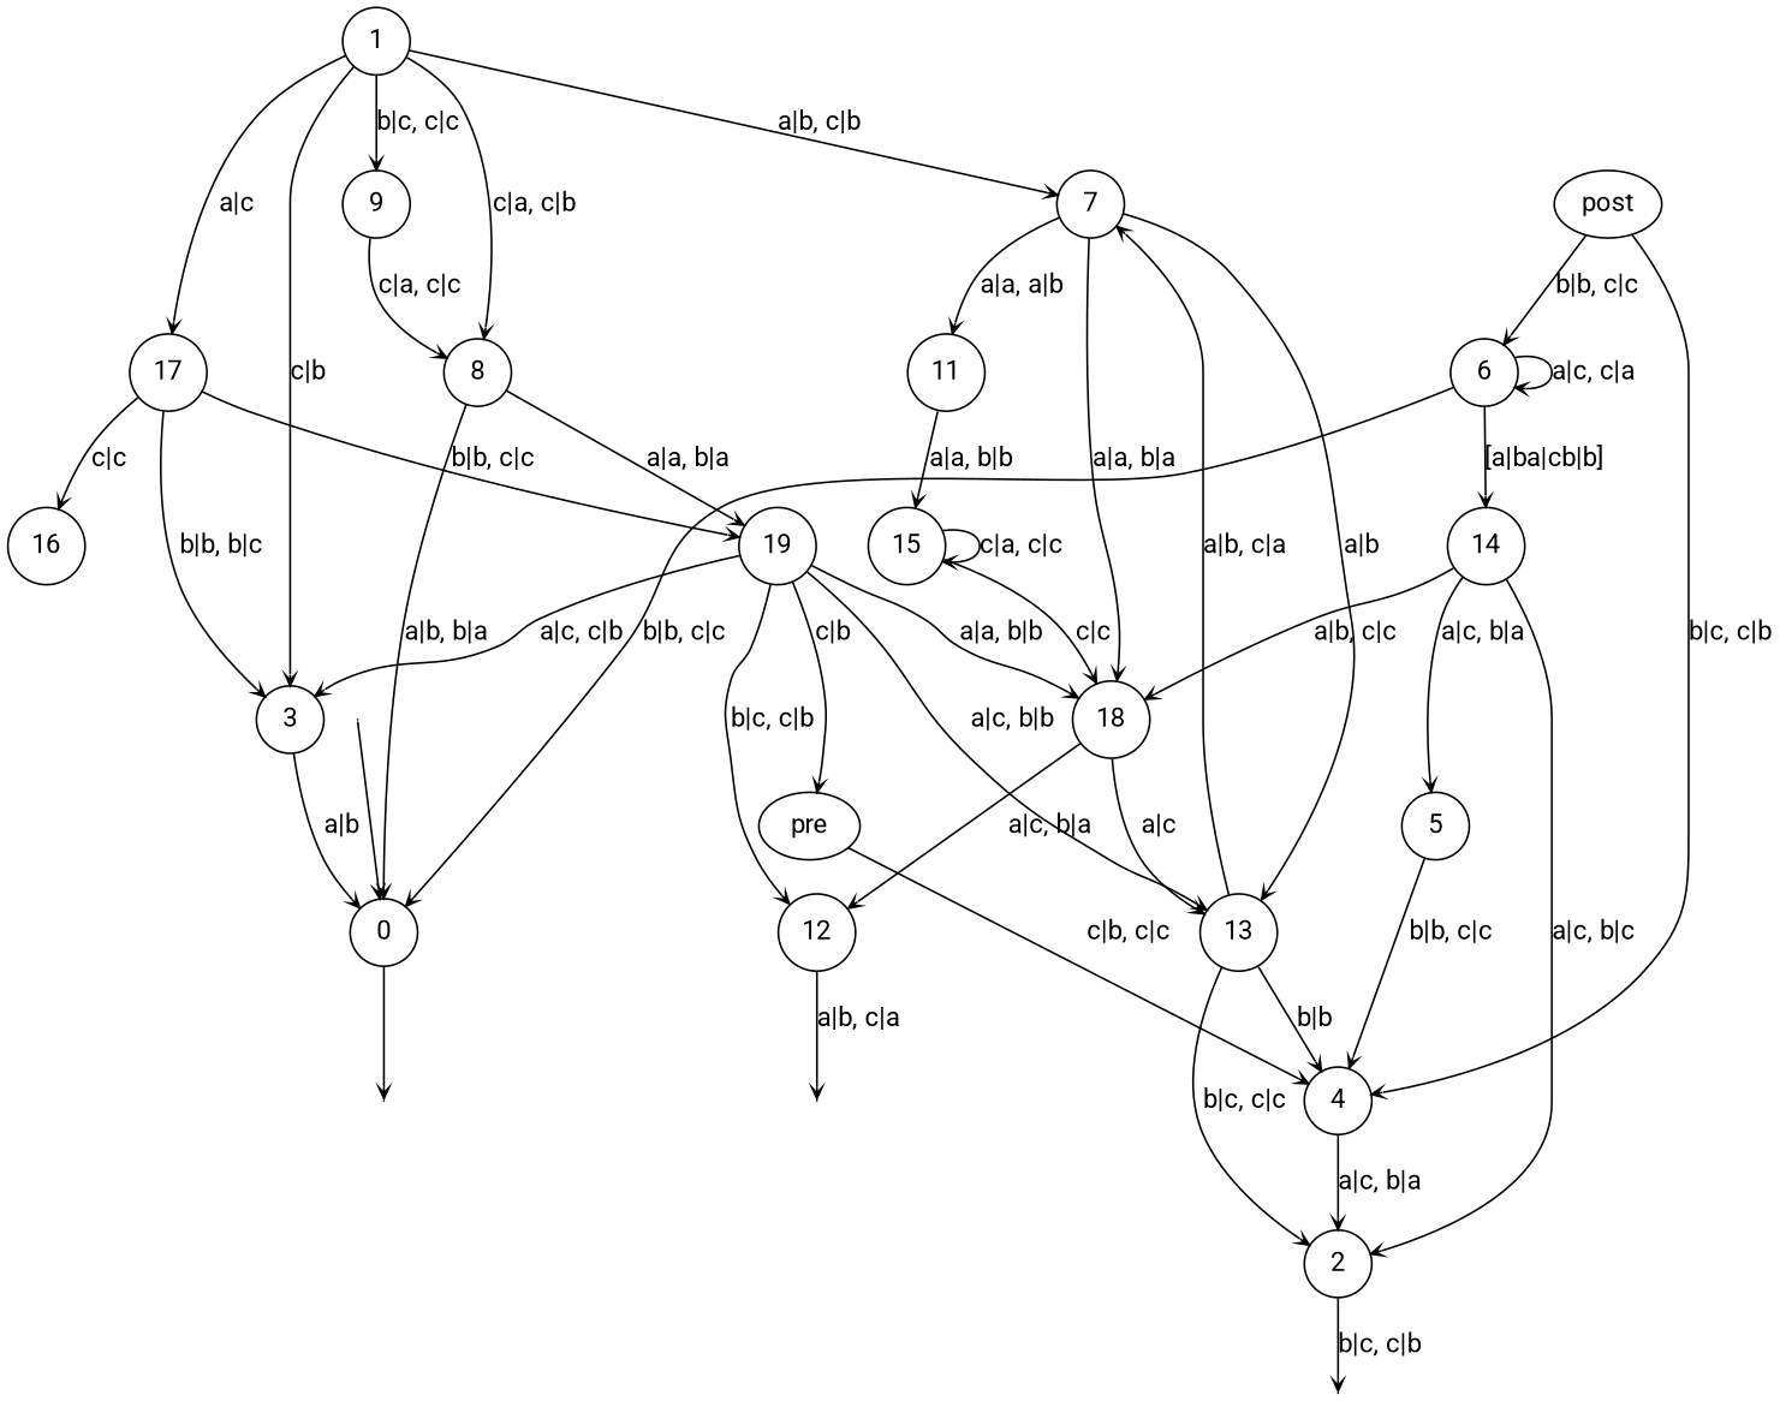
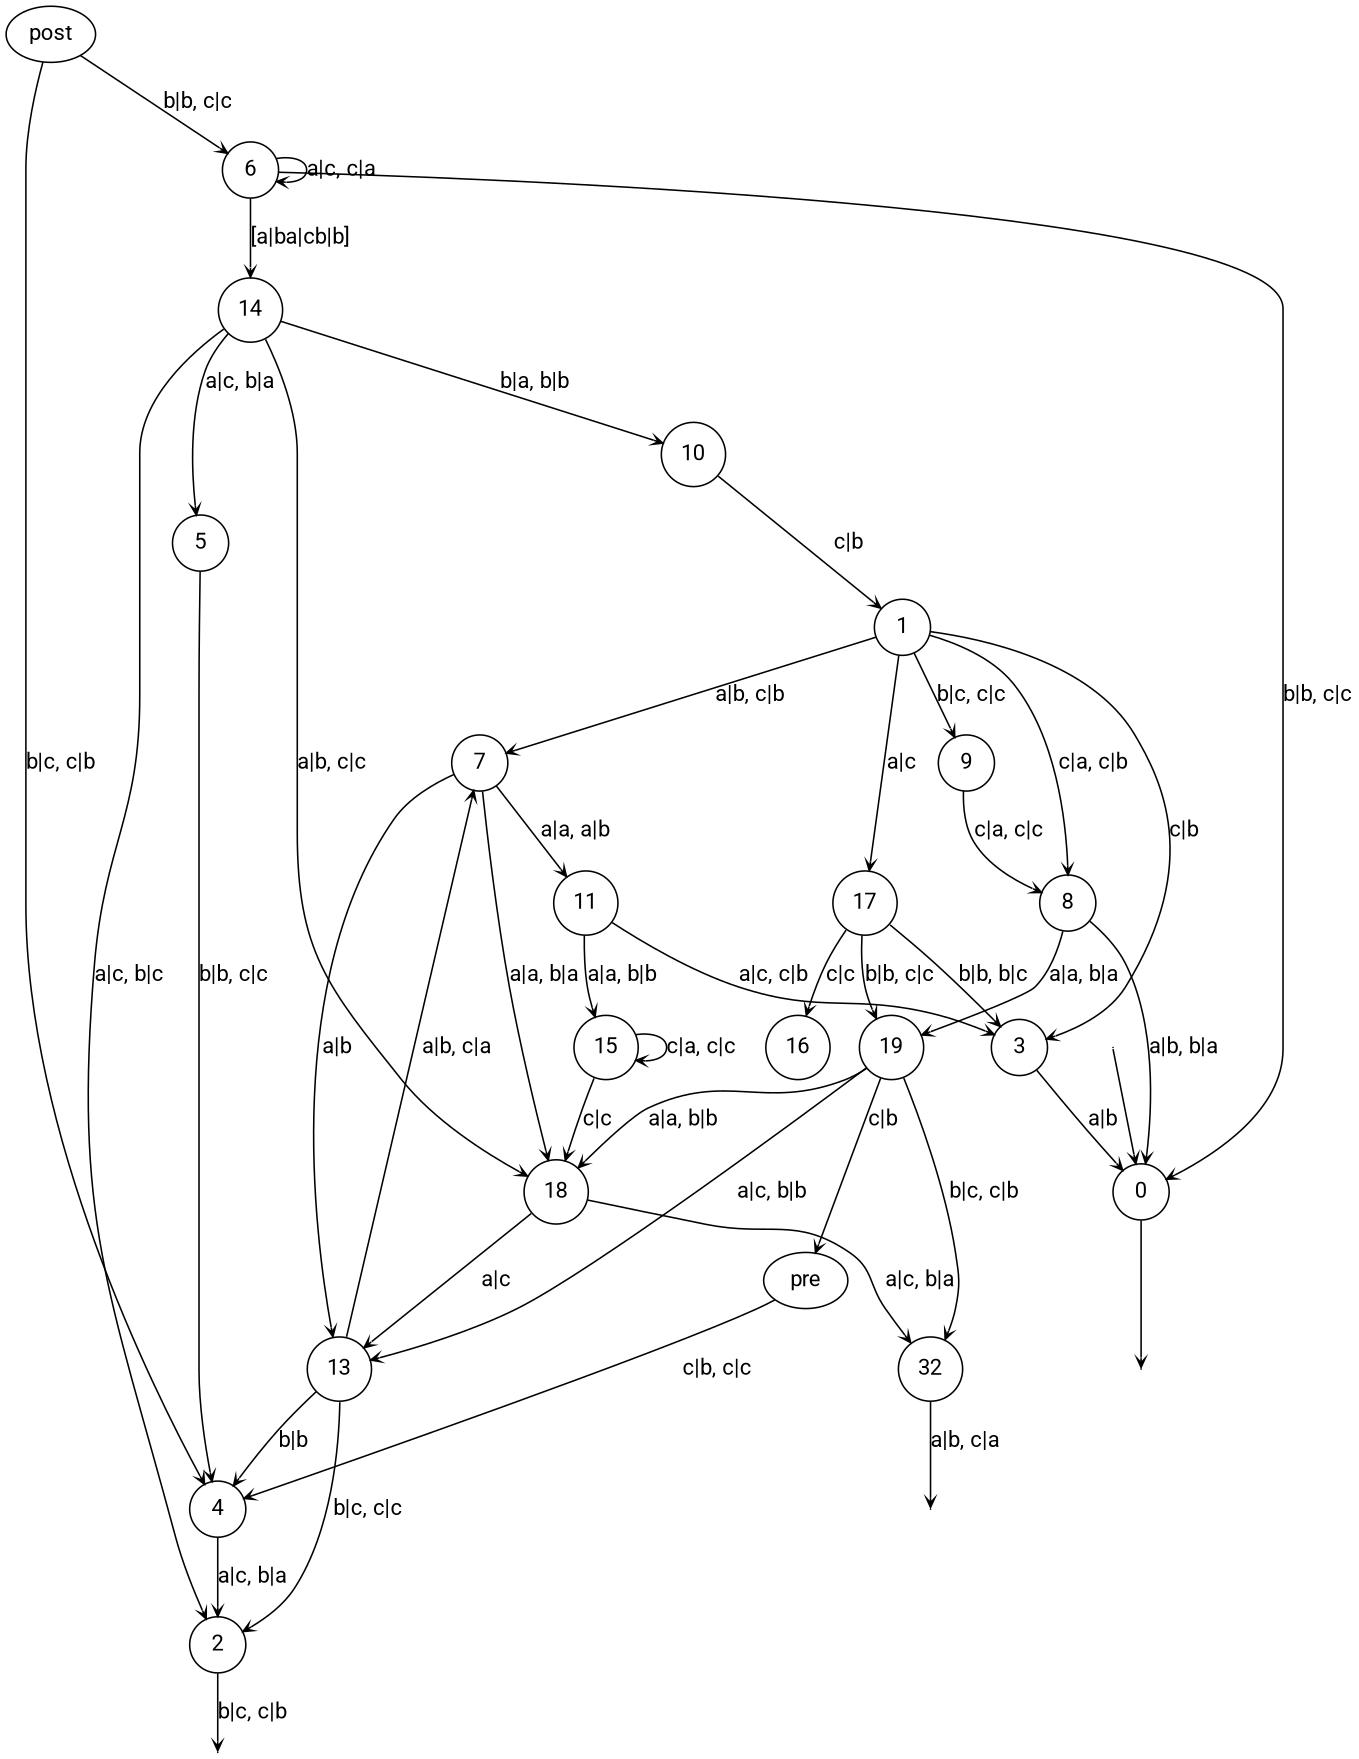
  digraph {
    fontname=Roboto
    rankdir=TB
    vcsn_context="lat<letterset<char_letters(abc)>, letterset<char_letters(abc)>>, b"
    node [fontname=Roboto shape=circle style=rounded]
    edge [arrowhead=vee arrowsize=.6 fontname=Roboto]
    I0 [shape=point width=0 style=""]
    F0 [shape=point width=0 style=""]
    F2 [shape=point width=0 style=""]
    F12 [shape=point width=0 style=""]
    0 [width=0.5]
    1 [width=0.5]
    2 [shape=ellipse width=0.5]
    3 [width=0.5]
    4 [width=0.5]
    5 [width=0.5]
    6 [width=0.5]
    7 [width=0.5]
    8 [width=0.5]
    9 [width=0.5]
+   10 [width=0.5]
    11 [width=0.5]
-   12 [width=0.5]
+   12 [width=0.5 label=32]
    13 [width=0.5]
    14 [width=0.5]
    15 [width=0.5]
    16 [width=0.5]
    17 [width=0.5]
    18 [width=0.5]
    19 [width=0.5]
    pre [shape="" style=""]
    post [shape="" style=""]
    subgraph sub_1 {
      I0
      F0
      F2
      F12
    }
    subgraph sub_2 {
      0
      1
      2
      3
      4
      5
      6
      7
      8
      9
+     10
      11
      12
      13
      14
      15
      16
      17
      18
      19
    }
    I0 -> 0
    0 -> F0
    1 -> 3 [label="c|b"]
    1 -> 7 [label="a|b, c|b"]
    1 -> 8 [label="c|a, c|b"]
    1 -> 9 [label="b|c, c|c"]
    1 -> 17 [label="a|c"]
    2 -> F2 [label="b|c, c|b"]
    3 -> 0 [label="a|b"]
    4 -> 2 [label="a|c, b|a"]
    5 -> 4 [label="b|b, c|c"]
    6 -> 0 [label="b|b, c|c"]
    6 -> 6 [label="a|c, c|a"]
    6 -> 14 [label="[a|ba|cb|b]"]
    7 -> 11 [label="a|a, a|b"]
    7 -> 13 [label="a|b"]
    7 -> 18 [label="a|a, b|a"]
    8 -> 0 [label="a|b, b|a"]
    8 -> 19 [label="a|a, b|a"]
    9 -> 8 [label="c|a, c|c"]
+   10 -> 1 [label="c|b"]
    11 -> 15 [label="a|a, b|b"]
    12 -> F12 [label="a|b, c|a"]
    13 -> 2 [label="b|c, c|c"]
    13 -> 4 [label="b|b"]
    13 -> 7 [label="a|b, c|a"]
    14 -> 2 [label="a|c, b|c"]
    14 -> 5 [label="a|c, b|a"]
+   14 -> 10 [label="b|a, b|b"]
    14 -> 18 [label="a|b, c|c"]
    15 -> 15 [label="c|a, c|c"]
    15 -> 18 [label="c|c"]
    17 -> 3 [label="b|b, b|c"]
    17 -> 16 [label="c|c"]
    17 -> 19 [label="b|b, c|c"]
    18 -> 12 [label="a|c, b|a"]
    18 -> 13 [label="a|c"]
-   19 -> 3 [label="a|c, c|b"]
+   11 -> 3 [label="a|c, c|b"]
    19 -> 12 [label="b|c, c|b"]
    19 -> 13 [label="a|c, b|b"]
    19 -> 18 [label="a|a, b|b"]
    19 -> pre [label="c|b"]
    pre -> 4 [label="c|b, c|c"]
    post -> 4 [label="b|c, c|b"]
    post -> 6 [label="b|b, c|c"]
  }
